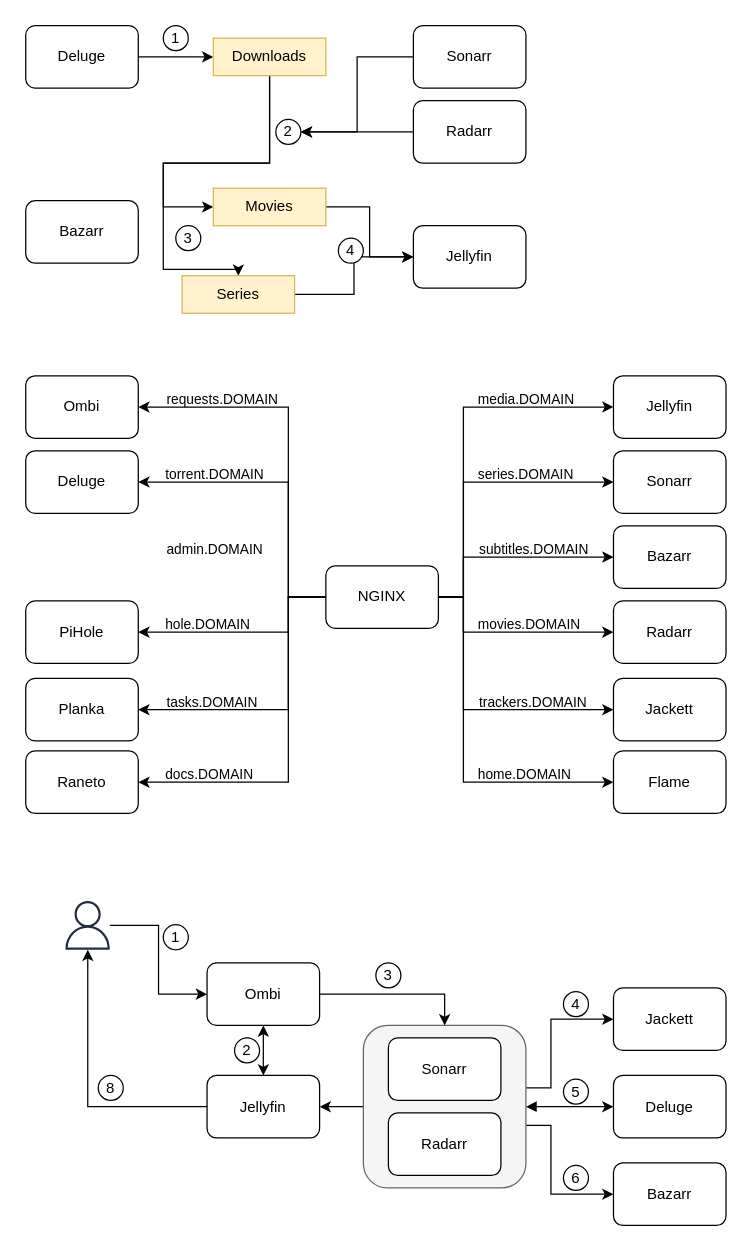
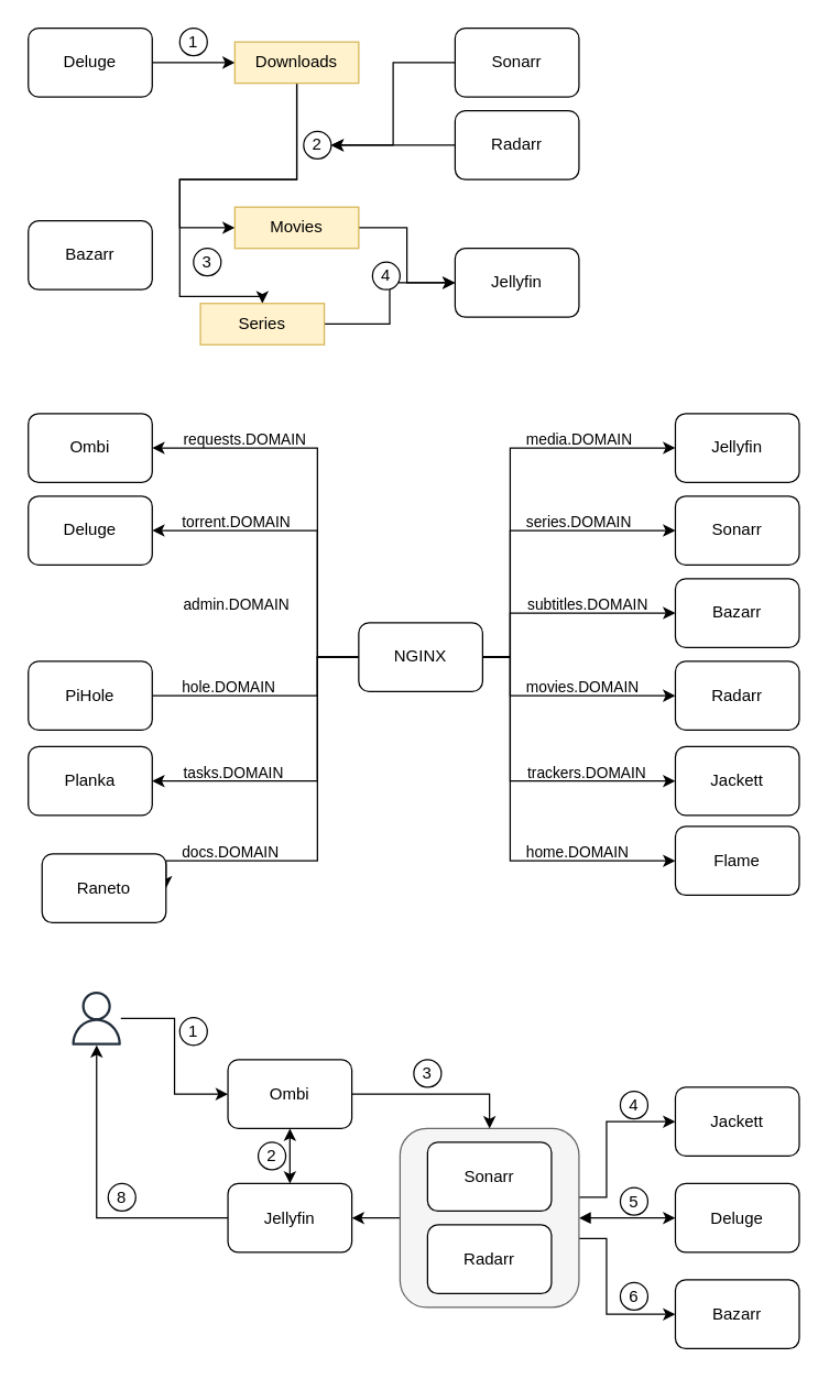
  <mxCell id="0" />
  <mxCell id="1" parent="0" />
  <mxCell id="2" style="edgeStyle=orthogonalEdgeStyle;rounded=0;orthogonalLoop=1;jettySize=auto;html=1;" edge="1" parent="1" source="3" target="27"><mxGeometry relative="1" as="geometry" /></mxCell>
  <mxCell id="3" value="Deluge" style="rounded=1;whiteSpace=wrap;html=1;" vertex="1" parent="1"><mxGeometry x="20" y="20" width="90" height="50" as="geometry" /></mxCell>
  <mxCell id="4" style="edgeStyle=orthogonalEdgeStyle;rounded=0;orthogonalLoop=1;jettySize=auto;html=1;entryX=1;entryY=0.5;entryDx=0;entryDy=0;" edge="1" parent="1" source="5" target="33"><mxGeometry relative="1" as="geometry" /></mxCell>
  <mxCell id="5" value="&lt;div&gt;Sonarr&lt;/div&gt;" style="rounded=1;whiteSpace=wrap;html=1;" vertex="1" parent="1"><mxGeometry x="330" y="20" width="90" height="50" as="geometry" /></mxCell>
  <mxCell id="6" value="Bazarr" style="rounded=1;whiteSpace=wrap;html=1;" vertex="1" parent="1"><mxGeometry x="20" y="160" width="90" height="50" as="geometry" /></mxCell>
  <mxCell id="7" style="edgeStyle=orthogonalEdgeStyle;rounded=0;orthogonalLoop=1;jettySize=auto;html=1;" edge="1" parent="1" source="8" target="33"><mxGeometry relative="1" as="geometry" /></mxCell>
  <mxCell id="8" value="&lt;div&gt;Radarr&lt;/div&gt;" style="rounded=1;whiteSpace=wrap;html=1;" vertex="1" parent="1"><mxGeometry x="330" y="80" width="90" height="50" as="geometry" /></mxCell>
  <mxCell id="9" value="Jellyfin" style="rounded=1;whiteSpace=wrap;html=1;" vertex="1" parent="1"><mxGeometry x="330" y="180" width="90" height="50" as="geometry" /></mxCell>
  <mxCell id="10" style="edgeStyle=orthogonalEdgeStyle;rounded=0;orthogonalLoop=1;jettySize=auto;html=1;" edge="1" parent="1" source="22" target="36"><mxGeometry relative="1" as="geometry"><Array as="points"><mxPoint x="370" y="477" /><mxPoint x="370" y="325" /></Array></mxGeometry></mxCell>
  <mxCell id="11" value="media.DOMAIN" style="edgeLabel;html=1;align=left;verticalAlign=middle;resizable=0;points=[];labelBackgroundColor=none;" vertex="1" connectable="0" parent="10"><mxGeometry x="0.214" y="-1" relative="1" as="geometry"><mxPoint x="5" y="-8" as="offset" /></mxGeometry></mxCell>
  <mxCell id="12" style="edgeStyle=orthogonalEdgeStyle;rounded=0;orthogonalLoop=1;jettySize=auto;html=1;entryX=0;entryY=0.5;entryDx=0;entryDy=0;" edge="1" parent="1" source="22" target="37"><mxGeometry relative="1" as="geometry"><Array as="points"><mxPoint x="370" y="477" /><mxPoint x="370" y="385" /></Array></mxGeometry></mxCell>
  <mxCell id="13" style="edgeStyle=orthogonalEdgeStyle;rounded=0;orthogonalLoop=1;jettySize=auto;html=1;entryX=0;entryY=0.5;entryDx=0;entryDy=0;" edge="1" parent="1" source="22" target="23"><mxGeometry relative="1" as="geometry"><Array as="points"><mxPoint x="370" y="477" /><mxPoint x="370" y="445" /></Array></mxGeometry></mxCell>
  <mxCell id="14" style="edgeStyle=orthogonalEdgeStyle;rounded=0;orthogonalLoop=1;jettySize=auto;html=1;entryX=0;entryY=0.5;entryDx=0;entryDy=0;" edge="1" parent="1" source="22" target="24"><mxGeometry relative="1" as="geometry"><Array as="points"><mxPoint x="370" y="477" /><mxPoint x="370" y="505" /></Array></mxGeometry></mxCell>
  <mxCell id="15" style="edgeStyle=orthogonalEdgeStyle;rounded=0;orthogonalLoop=1;jettySize=auto;html=1;entryX=0;entryY=0.5;entryDx=0;entryDy=0;" edge="1" parent="1" source="22" target="39"><mxGeometry relative="1" as="geometry"><Array as="points"><mxPoint x="370" y="477" /><mxPoint x="370" y="567" /></Array></mxGeometry></mxCell>
  <mxCell id="16" style="edgeStyle=orthogonalEdgeStyle;rounded=0;orthogonalLoop=1;jettySize=auto;html=1;entryX=0;entryY=0.5;entryDx=0;entryDy=0;" edge="1" parent="1" source="22" target="43"><mxGeometry relative="1" as="geometry"><Array as="points"><mxPoint x="370" y="477" /><mxPoint x="370" y="625" /></Array></mxGeometry></mxCell>
  <mxCell id="17" style="edgeStyle=orthogonalEdgeStyle;rounded=0;orthogonalLoop=1;jettySize=auto;html=1;entryX=1;entryY=0.5;entryDx=0;entryDy=0;" edge="1" parent="1" source="22" target="44"><mxGeometry relative="1" as="geometry"><Array as="points"><mxPoint x="230" y="477" /><mxPoint x="230" y="625" /></Array></mxGeometry></mxCell>
  <mxCell id="18" style="edgeStyle=orthogonalEdgeStyle;rounded=0;orthogonalLoop=1;jettySize=auto;html=1;entryX=1;entryY=0.5;entryDx=0;entryDy=0;" edge="1" parent="1" source="22" target="42"><mxGeometry relative="1" as="geometry"><Array as="points"><mxPoint x="230" y="477" /><mxPoint x="230" y="567" /></Array></mxGeometry></mxCell>
- <mxCell id="19" style="edgeStyle=orthogonalEdgeStyle;rounded=0;orthogonalLoop=1;jettySize=auto;html=1;entryX=1;entryY=0.5;entryDx=0;entryDy=0;" edge="1" parent="1" source="22" target="40"><mxGeometry relative="1" as="geometry"><Array as="points"><mxPoint x="230" y="477" /><mxPoint x="230" y="505" /></Array></mxGeometry></mxCell>
+ <mxCell id="19" style="edgeStyle=orthogonalEdgeStyle;rounded=0;orthogonalLoop=1;jettySize=auto;html=1;entryX=1;entryY=0.5;entryDx=0;entryDy=0;endArrow=none;" edge="1" parent="1" source="22" target="40"><mxGeometry relative="1" as="geometry"><Array as="points"><mxPoint x="230" y="477" /><mxPoint x="230" y="505" /></Array></mxGeometry></mxCell>
  <mxCell id="20" style="edgeStyle=orthogonalEdgeStyle;rounded=0;orthogonalLoop=1;jettySize=auto;html=1;entryX=1;entryY=0.5;entryDx=0;entryDy=0;" edge="1" parent="1" source="22" target="41"><mxGeometry relative="1" as="geometry"><Array as="points"><mxPoint x="230" y="477" /><mxPoint x="230" y="385" /></Array></mxGeometry></mxCell>
  <mxCell id="21" style="edgeStyle=orthogonalEdgeStyle;rounded=0;orthogonalLoop=1;jettySize=auto;html=1;entryX=1;entryY=0.5;entryDx=0;entryDy=0;" edge="1" parent="1" source="22" target="38"><mxGeometry relative="1" as="geometry"><Array as="points"><mxPoint x="230" y="477" /><mxPoint x="230" y="325" /></Array></mxGeometry></mxCell>
  <mxCell id="22" value="NGINX" style="rounded=1;whiteSpace=wrap;html=1;" vertex="1" parent="1"><mxGeometry x="260" y="452" width="90" height="50" as="geometry" /></mxCell>
  <mxCell id="23" value="Bazarr" style="rounded=1;whiteSpace=wrap;html=1;" vertex="1" parent="1"><mxGeometry x="490" y="420" width="90" height="50" as="geometry" /></mxCell>
  <mxCell id="24" value="&lt;div&gt;Radarr&lt;/div&gt;" style="rounded=1;whiteSpace=wrap;html=1;" vertex="1" parent="1"><mxGeometry x="490" y="480" width="90" height="50" as="geometry" /></mxCell>
  <mxCell id="25" style="edgeStyle=orthogonalEdgeStyle;rounded=0;orthogonalLoop=1;jettySize=auto;html=1;" edge="1" parent="1" source="27" target="31"><mxGeometry relative="1" as="geometry"><Array as="points"><mxPoint x="215" y="130" /><mxPoint x="130" y="130" /><mxPoint x="130" y="215" /></Array></mxGeometry></mxCell>
  <mxCell id="26" style="edgeStyle=orthogonalEdgeStyle;rounded=0;orthogonalLoop=1;jettySize=auto;html=1;entryX=0;entryY=0.5;entryDx=0;entryDy=0;" edge="1" parent="1" source="27" target="29"><mxGeometry relative="1" as="geometry"><Array as="points"><mxPoint x="215" y="130" /><mxPoint x="130" y="130" /><mxPoint x="130" y="165" /></Array></mxGeometry></mxCell>
  <mxCell id="27" value="Downloads" style="rounded=0;whiteSpace=wrap;html=1;fillColor=#fff2cc;strokeColor=#d6b656;" vertex="1" parent="1"><mxGeometry x="170" y="30" width="90" height="30" as="geometry" /></mxCell>
  <mxCell id="28" style="edgeStyle=orthogonalEdgeStyle;rounded=0;orthogonalLoop=1;jettySize=auto;html=1;" edge="1" parent="1" source="29" target="9"><mxGeometry relative="1" as="geometry" /></mxCell>
  <mxCell id="29" value="Movies" style="rounded=0;whiteSpace=wrap;html=1;fillColor=#fff2cc;strokeColor=#d6b656;" vertex="1" parent="1"><mxGeometry x="170" y="150" width="90" height="30" as="geometry" /></mxCell>
  <mxCell id="30" style="edgeStyle=orthogonalEdgeStyle;rounded=0;orthogonalLoop=1;jettySize=auto;html=1;" edge="1" parent="1" source="31" target="9"><mxGeometry relative="1" as="geometry" /></mxCell>
  <mxCell id="31" value="Series" style="rounded=0;whiteSpace=wrap;html=1;fillColor=#fff2cc;strokeColor=#d6b656;" vertex="1" parent="1"><mxGeometry x="145" y="220" width="90" height="30" as="geometry" /></mxCell>
  <mxCell id="32" value="1" style="ellipse;whiteSpace=wrap;html=1;aspect=fixed;" vertex="1" parent="1"><mxGeometry x="130" y="20" width="20" height="20" as="geometry" /></mxCell>
  <mxCell id="33" value="2" style="ellipse;whiteSpace=wrap;html=1;aspect=fixed;align=center;" vertex="1" parent="1"><mxGeometry x="220" y="95" width="20" height="20" as="geometry" /></mxCell>
  <mxCell id="34" value="3" style="ellipse;whiteSpace=wrap;html=1;aspect=fixed;align=center;" vertex="1" parent="1"><mxGeometry x="140" y="180" width="20" height="20" as="geometry" /></mxCell>
  <mxCell id="35" value="4" style="ellipse;whiteSpace=wrap;html=1;aspect=fixed;align=center;" vertex="1" parent="1"><mxGeometry x="270" y="190" width="20" height="20" as="geometry" /></mxCell>
  <mxCell id="36" value="Jellyfin" style="rounded=1;whiteSpace=wrap;html=1;" vertex="1" parent="1"><mxGeometry x="490" y="300" width="90" height="50" as="geometry" /></mxCell>
  <mxCell id="37" value="&lt;div&gt;Sonarr&lt;/div&gt;" style="rounded=1;whiteSpace=wrap;html=1;" vertex="1" parent="1"><mxGeometry x="490" y="360" width="90" height="50" as="geometry" /></mxCell>
  <mxCell id="38" value="Ombi" style="rounded=1;whiteSpace=wrap;html=1;" vertex="1" parent="1"><mxGeometry x="20" y="300" width="90" height="50" as="geometry" /></mxCell>
  <mxCell id="39" value="Jackett" style="rounded=1;whiteSpace=wrap;html=1;" vertex="1" parent="1"><mxGeometry x="490" y="542" width="90" height="50" as="geometry" /></mxCell>
  <mxCell id="40" value="PiHole" style="rounded=1;whiteSpace=wrap;html=1;" vertex="1" parent="1"><mxGeometry x="20" y="480" width="90" height="50" as="geometry" /></mxCell>
  <mxCell id="41" value="Deluge" style="rounded=1;whiteSpace=wrap;html=1;" vertex="1" parent="1"><mxGeometry x="20" y="360" width="90" height="50" as="geometry" /></mxCell>
  <mxCell id="42" value="Planka" style="rounded=1;whiteSpace=wrap;html=1;" vertex="1" parent="1"><mxGeometry x="20" y="542" width="90" height="50" as="geometry" /></mxCell>
  <mxCell id="43" value="Flame" style="rounded=1;whiteSpace=wrap;html=1;" vertex="1" parent="1"><mxGeometry x="490" y="600" width="90" height="50" as="geometry" /></mxCell>
- <mxCell id="44" value="Raneto" style="rounded=1;whiteSpace=wrap;html=1;" vertex="1" parent="1"><mxGeometry x="20" y="600" width="90" height="50" as="geometry" /></mxCell>
+ <mxCell id="44" value="Raneto" style="rounded=1;whiteSpace=wrap;html=1;" vertex="1" parent="1"><mxGeometry x="30" y="620" width="90" height="50" as="geometry" /></mxCell>
  <mxCell id="45" value="series.DOMAIN" style="edgeLabel;html=1;align=left;verticalAlign=middle;resizable=0;points=[];labelBackgroundColor=none;" vertex="1" connectable="0" parent="1"><mxGeometry x="379.996" y="378" as="geometry" /></mxCell>
  <mxCell id="46" value="subtitles.DOMAIN" style="edgeLabel;html=1;align=left;verticalAlign=middle;resizable=0;points=[];labelBackgroundColor=none;" vertex="1" connectable="0" parent="1"><mxGeometry x="381" y="438" as="geometry" /></mxCell>
  <mxCell id="47" value="movies.DOMAIN" style="edgeLabel;html=1;align=left;verticalAlign=middle;resizable=0;points=[];labelBackgroundColor=none;" vertex="1" connectable="0" parent="1"><mxGeometry x="379.996" y="498" as="geometry" /></mxCell>
  <mxCell id="48" value="trackers.DOMAIN" style="edgeLabel;html=1;align=left;verticalAlign=middle;resizable=0;points=[];labelBackgroundColor=none;" vertex="1" connectable="0" parent="1"><mxGeometry x="381" y="560" as="geometry" /></mxCell>
  <mxCell id="49" value="home.DOMAIN" style="edgeLabel;html=1;align=left;verticalAlign=middle;resizable=0;points=[];labelBackgroundColor=none;" vertex="1" connectable="0" parent="1"><mxGeometry x="379.996" y="618" as="geometry" /></mxCell>
  <mxCell id="50" value="requests.DOMAIN" style="edgeLabel;html=1;align=left;verticalAlign=middle;resizable=0;points=[];labelBackgroundColor=none;" vertex="1" connectable="0" parent="1"><mxGeometry x="131" y="318" as="geometry" /></mxCell>
  <mxCell id="51" value="torrent.DOMAIN" style="edgeLabel;html=1;align=left;verticalAlign=middle;resizable=0;points=[];labelBackgroundColor=none;" vertex="1" connectable="0" parent="1"><mxGeometry x="129.996" y="378" as="geometry" /></mxCell>
  <mxCell id="52" value="admin.DOMAIN" style="edgeLabel;html=1;align=left;verticalAlign=middle;resizable=0;points=[];labelBackgroundColor=none;" vertex="1" connectable="0" parent="1"><mxGeometry x="131" y="438" as="geometry" /></mxCell>
  <mxCell id="53" value="hole.DOMAIN" style="edgeLabel;html=1;align=left;verticalAlign=middle;resizable=0;points=[];labelBackgroundColor=none;" vertex="1" connectable="0" parent="1"><mxGeometry x="129.996" y="498" as="geometry" /></mxCell>
  <mxCell id="54" value="tasks.DOMAIN" style="edgeLabel;html=1;align=left;verticalAlign=middle;resizable=0;points=[];labelBackgroundColor=none;" vertex="1" connectable="0" parent="1"><mxGeometry x="131" y="560" as="geometry" /></mxCell>
  <mxCell id="55" value="docs.DOMAIN" style="edgeLabel;html=1;align=left;verticalAlign=middle;resizable=0;points=[];labelBackgroundColor=none;" vertex="1" connectable="0" parent="1"><mxGeometry x="129.996" y="618" as="geometry" /></mxCell>
  <mxCell id="56" style="edgeStyle=orthogonalEdgeStyle;rounded=0;orthogonalLoop=1;jettySize=auto;html=1;" edge="1" parent="1" source="60" target="66"><mxGeometry relative="1" as="geometry" /></mxCell>
  <mxCell id="57" style="edgeStyle=orthogonalEdgeStyle;rounded=0;orthogonalLoop=1;jettySize=auto;html=1;startArrow=block;startFill=1;" edge="1" parent="1" source="60" target="61"><mxGeometry relative="1" as="geometry" /></mxCell>
  <mxCell id="58" style="edgeStyle=orthogonalEdgeStyle;rounded=0;orthogonalLoop=1;jettySize=auto;html=1;startArrow=none;startFill=0;" edge="1" parent="1" source="60" target="71"><mxGeometry relative="1" as="geometry"><Array as="points"><mxPoint x="440" y="869.5" /><mxPoint x="440" y="814.5" /></Array></mxGeometry></mxCell>
  <mxCell id="59" style="edgeStyle=orthogonalEdgeStyle;rounded=0;orthogonalLoop=1;jettySize=auto;html=1;startArrow=none;startFill=0;" edge="1" parent="1" source="60" target="63"><mxGeometry relative="1" as="geometry"><Array as="points"><mxPoint x="440" y="899.5" /><mxPoint x="440" y="954.5" /></Array></mxGeometry></mxCell>
  <mxCell id="60" value="" style="rounded=1;whiteSpace=wrap;html=1;labelBackgroundColor=none;fillColor=#f5f5f5;fontColor=#333333;strokeColor=#666666;" vertex="1" parent="1"><mxGeometry x="290" y="819.5" width="130" height="130" as="geometry" /></mxCell>
  <mxCell id="61" value="Deluge" style="rounded=1;whiteSpace=wrap;html=1;" vertex="1" parent="1"><mxGeometry x="490" y="859.5" width="90" height="50" as="geometry" /></mxCell>
  <mxCell id="62" value="&lt;div&gt;Sonarr&lt;/div&gt;" style="rounded=1;whiteSpace=wrap;html=1;" vertex="1" parent="1"><mxGeometry x="310" y="829.5" width="90" height="50" as="geometry" /></mxCell>
  <mxCell id="63" value="Bazarr" style="rounded=1;whiteSpace=wrap;html=1;" vertex="1" parent="1"><mxGeometry x="490" y="929.5" width="90" height="50" as="geometry" /></mxCell>
  <mxCell id="64" value="&lt;div&gt;Radarr&lt;/div&gt;" style="rounded=1;whiteSpace=wrap;html=1;" vertex="1" parent="1"><mxGeometry x="310" y="889.5" width="90" height="50" as="geometry" /></mxCell>
  <mxCell id="65" style="edgeStyle=orthogonalEdgeStyle;rounded=0;orthogonalLoop=1;jettySize=auto;html=1;startArrow=none;startFill=0;" edge="1" parent="1" source="66" target="78"><mxGeometry relative="1" as="geometry" /></mxCell>
  <mxCell id="66" value="Jellyfin" style="rounded=1;whiteSpace=wrap;html=1;" vertex="1" parent="1"><mxGeometry x="165" y="859.5" width="90" height="50" as="geometry" /></mxCell>
  <mxCell id="67" value="1" style="ellipse;whiteSpace=wrap;html=1;aspect=fixed;align=center;" vertex="1" parent="1"><mxGeometry x="130" y="739" width="20" height="20" as="geometry" /></mxCell>
  <mxCell id="68" style="edgeStyle=orthogonalEdgeStyle;rounded=0;orthogonalLoop=1;jettySize=auto;html=1;entryX=0.5;entryY=0;entryDx=0;entryDy=0;" edge="1" parent="1" source="70" target="60"><mxGeometry relative="1" as="geometry" /></mxCell>
  <mxCell id="69" style="edgeStyle=orthogonalEdgeStyle;rounded=0;orthogonalLoop=1;jettySize=auto;html=1;startArrow=classic;startFill=1;" edge="1" parent="1" source="70" target="66"><mxGeometry relative="1" as="geometry" /></mxCell>
  <mxCell id="70" value="Ombi" style="rounded=1;whiteSpace=wrap;html=1;" vertex="1" parent="1"><mxGeometry x="165" y="769.5" width="90" height="50" as="geometry" /></mxCell>
  <mxCell id="71" value="Jackett" style="rounded=1;whiteSpace=wrap;html=1;" vertex="1" parent="1"><mxGeometry x="490" y="789.5" width="90" height="50" as="geometry" /></mxCell>
  <mxCell id="72" value="3" style="ellipse;whiteSpace=wrap;html=1;aspect=fixed;align=center;" vertex="1" parent="1"><mxGeometry x="300" y="769.5" width="20" height="20" as="geometry" /></mxCell>
  <mxCell id="73" value="4" style="ellipse;whiteSpace=wrap;html=1;aspect=fixed;align=center;" vertex="1" parent="1"><mxGeometry x="450" y="792.5" width="20" height="20" as="geometry" /></mxCell>
  <mxCell id="74" value="5" style="ellipse;whiteSpace=wrap;html=1;aspect=fixed;align=center;" vertex="1" parent="1"><mxGeometry x="450" y="862.5" width="20" height="20" as="geometry" /></mxCell>
  <mxCell id="75" value="6" style="ellipse;whiteSpace=wrap;html=1;aspect=fixed;align=center;" vertex="1" parent="1"><mxGeometry x="450" y="931.5" width="20" height="20" as="geometry" /></mxCell>
  <mxCell id="76" value="2" style="ellipse;whiteSpace=wrap;html=1;aspect=fixed;align=center;" vertex="1" parent="1"><mxGeometry x="187" y="829.5" width="20" height="20" as="geometry" /></mxCell>
  <mxCell id="77" style="edgeStyle=orthogonalEdgeStyle;rounded=0;orthogonalLoop=1;jettySize=auto;html=1;entryX=0;entryY=0.5;entryDx=0;entryDy=0;startArrow=none;startFill=0;" edge="1" parent="1" source="78" target="70"><mxGeometry relative="1" as="geometry" /></mxCell>
  <mxCell id="78" value="" style="sketch=0;outlineConnect=0;fontColor=#232F3E;gradientColor=none;fillColor=#232F3D;strokeColor=none;dashed=0;verticalLabelPosition=bottom;verticalAlign=top;align=center;html=1;fontSize=12;fontStyle=0;aspect=fixed;pointerEvents=1;shape=mxgraph.aws4.user;labelBackgroundColor=none;" vertex="1" parent="1"><mxGeometry x="50" y="720" width="39" height="39" as="geometry" /></mxCell>
  <mxCell id="79" value="8" style="ellipse;whiteSpace=wrap;html=1;aspect=fixed;align=center;" vertex="1" parent="1"><mxGeometry x="78" y="859.5" width="20" height="20" as="geometry" /></mxCell>
